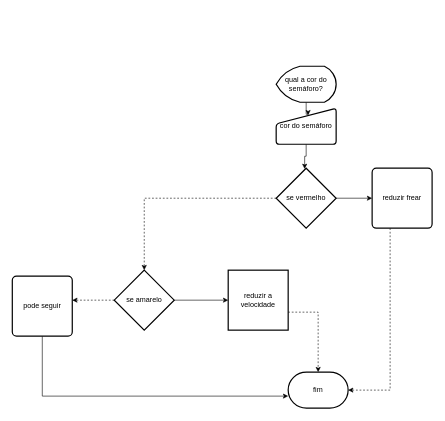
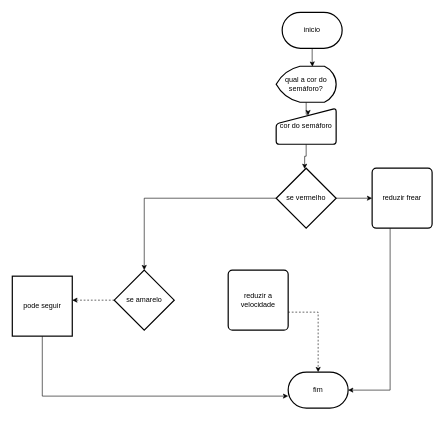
  <mxCell id="0" />
  <mxCell id="1" parent="0" />
+ <mxCell id="2" style="edgeStyle=orthogonalEdgeStyle;rounded=0;orthogonalLoop=1;jettySize=auto;html=1;entryX=0.605;entryY=0.011;entryDx=0;entryDy=0;entryPerimeter=0;" edge="1" parent="1" source="3" target="5"><mxGeometry relative="1" as="geometry" /></mxCell>
+ <mxCell id="3" value="inicio" style="strokeWidth=2;html=1;shape=mxgraph.flowchart.terminator;whiteSpace=wrap;" vertex="1" parent="1"><mxGeometry x="470" y="20" width="100" height="60" as="geometry" /></mxCell>
  <mxCell id="4" style="edgeStyle=orthogonalEdgeStyle;rounded=0;orthogonalLoop=1;jettySize=auto;html=1;entryX=0.532;entryY=0.194;entryDx=0;entryDy=0;entryPerimeter=0;" edge="1" parent="1" source="5" target="7"><mxGeometry relative="1" as="geometry" /></mxCell>
  <mxCell id="5" value="qual a cor do semáforo?" style="strokeWidth=2;html=1;shape=mxgraph.flowchart.display;whiteSpace=wrap;" vertex="1" parent="1"><mxGeometry x="460" y="110" width="100" height="60" as="geometry" /></mxCell>
  <mxCell id="6" style="edgeStyle=orthogonalEdgeStyle;rounded=0;orthogonalLoop=1;jettySize=auto;html=1;entryX=0.475;entryY=0.012;entryDx=0;entryDy=0;entryPerimeter=0;" edge="1" parent="1" source="7" target="10"><mxGeometry relative="1" as="geometry" /></mxCell>
  <mxCell id="7" value="cor do semáforo" style="html=1;strokeWidth=2;shape=manualInput;whiteSpace=wrap;rounded=1;size=26;arcSize=11;" vertex="1" parent="1"><mxGeometry x="460" y="180" width="100" height="60" as="geometry" /></mxCell>
  <mxCell id="8" style="edgeStyle=orthogonalEdgeStyle;rounded=0;orthogonalLoop=1;jettySize=auto;html=1;exitX=1;exitY=0.5;exitDx=0;exitDy=0;exitPerimeter=0;entryX=0;entryY=0.5;entryDx=0;entryDy=0;" edge="1" parent="1" source="10" target="12"><mxGeometry relative="1" as="geometry" /></mxCell>
- <mxCell id="9" style="edgeStyle=orthogonalEdgeStyle;rounded=0;orthogonalLoop=1;jettySize=auto;html=1;entryX=0.5;entryY=0;entryDx=0;entryDy=0;entryPerimeter=0;dashed=1;" edge="1" parent="1" source="10" target="15"><mxGeometry relative="1" as="geometry" /></mxCell>
+ <mxCell id="9" style="edgeStyle=orthogonalEdgeStyle;rounded=0;orthogonalLoop=1;jettySize=auto;html=1;entryX=0.5;entryY=0;entryDx=0;entryDy=0;entryPerimeter=0;" edge="1" parent="1" source="10" target="15"><mxGeometry relative="1" as="geometry" /></mxCell>
  <mxCell id="10" value="se vermelho" style="strokeWidth=2;html=1;shape=mxgraph.flowchart.decision;whiteSpace=wrap;" vertex="1" parent="1"><mxGeometry x="460" y="280" width="100" height="100" as="geometry" /></mxCell>
- <mxCell id="11" style="edgeStyle=orthogonalEdgeStyle;rounded=0;orthogonalLoop=1;jettySize=auto;html=1;dashed=1;" edge="1" parent="1" source="12" target="20"><mxGeometry relative="1" as="geometry"><Array as="points"><mxPoint x="650" y="650" /></Array></mxGeometry></mxCell>
+ <mxCell id="11" style="edgeStyle=orthogonalEdgeStyle;rounded=0;orthogonalLoop=1;jettySize=auto;html=1;" edge="1" parent="1" source="12" target="20"><mxGeometry relative="1" as="geometry"><Array as="points"><mxPoint x="650" y="650" /></Array></mxGeometry></mxCell>
  <mxCell id="12" value="reduzir frear" style="rounded=1;whiteSpace=wrap;html=1;absoluteArcSize=1;arcSize=14;strokeWidth=2;" vertex="1" parent="1"><mxGeometry x="620" y="280" width="100" height="100" as="geometry" /></mxCell>
- <mxCell id="13" style="edgeStyle=orthogonalEdgeStyle;rounded=0;orthogonalLoop=1;jettySize=auto;html=1;entryX=0;entryY=0.5;entryDx=0;entryDy=0;" edge="1" parent="1" source="15" target="17"><mxGeometry relative="1" as="geometry" /></mxCell>
  <mxCell id="14" style="edgeStyle=orthogonalEdgeStyle;rounded=0;orthogonalLoop=1;jettySize=auto;html=1;entryX=1;entryY=0.4;entryDx=0;entryDy=0;entryPerimeter=0;dashed=1;" edge="1" parent="1" source="15" target="19"><mxGeometry relative="1" as="geometry" /></mxCell>
  <mxCell id="15" value="se amarelo" style="strokeWidth=2;html=1;shape=mxgraph.flowchart.decision;whiteSpace=wrap;" vertex="1" parent="1"><mxGeometry x="190" y="450" width="100" height="100" as="geometry" /></mxCell>
  <mxCell id="16" style="edgeStyle=orthogonalEdgeStyle;rounded=0;orthogonalLoop=1;jettySize=auto;html=1;dashed=1;" edge="1" parent="1" source="17" target="20"><mxGeometry relative="1" as="geometry"><Array as="points"><mxPoint x="530" y="520" /></Array></mxGeometry></mxCell>
- <mxCell id="17" value="reduzir a velocidade" style="whiteSpace=wrap;html=1;absoluteArcSize=1;arcSize=14;strokeWidth=2;rounded=0;" vertex="1" parent="1"><mxGeometry x="380" y="450" width="100" height="100" as="geometry" /></mxCell>
+ <mxCell id="17" value="reduzir a velocidade" style="rounded=1;whiteSpace=wrap;html=1;absoluteArcSize=1;arcSize=14;strokeWidth=2;" vertex="1" parent="1"><mxGeometry x="380" y="450" width="100" height="100" as="geometry" /></mxCell>
  <mxCell id="18" style="edgeStyle=orthogonalEdgeStyle;rounded=0;orthogonalLoop=1;jettySize=auto;html=1;" edge="1" parent="1" source="19" target="20"><mxGeometry relative="1" as="geometry"><Array as="points"><mxPoint x="70" y="660" /></Array></mxGeometry></mxCell>
- <mxCell id="19" value="pode seguir" style="rounded=1;whiteSpace=wrap;html=1;absoluteArcSize=1;arcSize=14;strokeWidth=2;" vertex="1" parent="1"><mxGeometry x="20" y="460" width="100" height="100" as="geometry" /></mxCell>
+ <mxCell id="19" value="pode seguir" style="whiteSpace=wrap;html=1;absoluteArcSize=1;arcSize=14;strokeWidth=2;rounded=0;" vertex="1" parent="1"><mxGeometry x="20" y="460" width="100" height="100" as="geometry" /></mxCell>
  <mxCell id="20" value="fim" style="strokeWidth=2;html=1;shape=mxgraph.flowchart.terminator;whiteSpace=wrap;" vertex="1" parent="1"><mxGeometry x="480" y="620" width="100" height="60" as="geometry" /></mxCell>
